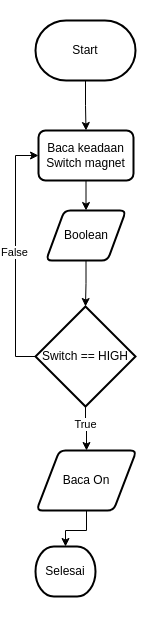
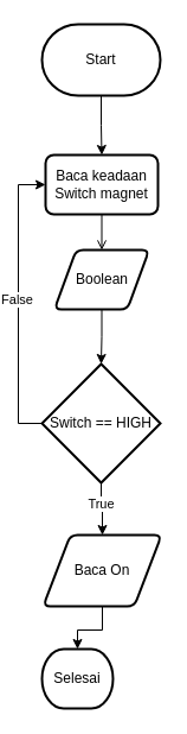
  <mxCell id="0" />
  <mxCell id="1" parent="0" />
  <mxCell id="2" style="edgeStyle=orthogonalEdgeStyle;rounded=0;orthogonalLoop=1;jettySize=auto;html=1;exitX=0.5;exitY=1;exitDx=0;exitDy=0;exitPerimeter=0;entryX=0.5;entryY=0;entryDx=0;entryDy=0;" edge="1" parent="1" source="3" target="5"><mxGeometry relative="1" as="geometry" /></mxCell>
  <mxCell id="3" value="Start" style="strokeWidth=2;html=1;shape=mxgraph.flowchart.terminator;whiteSpace=wrap;" vertex="1" parent="1"><mxGeometry x="20" y="20" width="100" height="60" as="geometry" /></mxCell>
- <mxCell id="4" style="edgeStyle=orthogonalEdgeStyle;rounded=0;orthogonalLoop=1;jettySize=auto;html=1;exitX=0.5;exitY=1;exitDx=0;exitDy=0;entryX=0.5;entryY=0;entryDx=0;entryDy=0;" edge="1" parent="1" source="5" target="13"><mxGeometry relative="1" as="geometry" /></mxCell>
+ <mxCell id="4" style="edgeStyle=orthogonalEdgeStyle;rounded=0;orthogonalLoop=1;jettySize=auto;html=1;exitX=0.5;exitY=1;exitDx=0;exitDy=0;entryX=0.5;entryY=0;entryDx=0;entryDy=0;endArrow=open;" edge="1" parent="1" source="5" target="13"><mxGeometry relative="1" as="geometry" /></mxCell>
  <mxCell id="5" value="Baca keadaan Switch magnet" style="rounded=1;whiteSpace=wrap;html=1;absoluteArcSize=1;arcSize=14;strokeWidth=2;" vertex="1" parent="1"><mxGeometry x="23" y="130" width="95" height="50" as="geometry" /></mxCell>
  <mxCell id="6" style="edgeStyle=orthogonalEdgeStyle;rounded=0;orthogonalLoop=1;jettySize=auto;html=1;exitX=0;exitY=0.5;exitDx=0;exitDy=0;exitPerimeter=0;entryX=0;entryY=0.5;entryDx=0;entryDy=0;" edge="1" parent="1" source="10" target="5"><mxGeometry relative="1" as="geometry" /></mxCell>
  <mxCell id="7" value="False" style="edgeLabel;html=1;align=center;verticalAlign=middle;resizable=0;points=[];" vertex="1" connectable="0" parent="6"><mxGeometry x="0.022" y="2" relative="1" as="geometry"><mxPoint as="offset" /></mxGeometry></mxCell>
  <mxCell id="8" style="edgeStyle=orthogonalEdgeStyle;rounded=0;orthogonalLoop=1;jettySize=auto;html=1;exitX=0.5;exitY=1;exitDx=0;exitDy=0;exitPerimeter=0;entryX=0.5;entryY=0;entryDx=0;entryDy=0;" edge="1" parent="1" source="10" target="15"><mxGeometry relative="1" as="geometry"><mxPoint x="245" y="370" as="targetPoint" /></mxGeometry></mxCell>
  <mxCell id="9" value="True" style="edgeLabel;html=1;align=center;verticalAlign=middle;resizable=0;points=[];" vertex="1" connectable="0" parent="8"><mxGeometry x="-0.239" y="-1" relative="1" as="geometry"><mxPoint as="offset" /></mxGeometry></mxCell>
  <mxCell id="10" value="Switch == HIGH" style="strokeWidth=2;html=1;shape=mxgraph.flowchart.decision;whiteSpace=wrap;" vertex="1" parent="1"><mxGeometry x="20" y="306" width="100" height="100" as="geometry" /></mxCell>
  <mxCell id="11" value="Selesai" style="strokeWidth=2;html=1;shape=mxgraph.flowchart.terminator;whiteSpace=wrap;" vertex="1" parent="1"><mxGeometry x="20" y="546" width="60" height="50" as="geometry" /></mxCell>
  <mxCell id="12" style="edgeStyle=orthogonalEdgeStyle;rounded=0;orthogonalLoop=1;jettySize=auto;html=1;entryX=0.5;entryY=0;entryDx=0;entryDy=0;entryPerimeter=0;exitX=0.5;exitY=1;exitDx=0;exitDy=0;" edge="1" parent="1" source="15" target="11"><mxGeometry relative="1" as="geometry"><mxPoint x="245" y="540" as="sourcePoint" /></mxGeometry></mxCell>
  <mxCell id="13" value="Boolean" style="shape=parallelogram;html=1;strokeWidth=2;perimeter=parallelogramPerimeter;whiteSpace=wrap;rounded=1;arcSize=12;size=0.23;" vertex="1" parent="1"><mxGeometry x="30.5" y="210" width="80" height="50" as="geometry" /></mxCell>
  <mxCell id="14" style="edgeStyle=orthogonalEdgeStyle;rounded=0;orthogonalLoop=1;jettySize=auto;html=1;exitX=0.5;exitY=1;exitDx=0;exitDy=0;entryX=0.5;entryY=0;entryDx=0;entryDy=0;entryPerimeter=0;" edge="1" parent="1" source="13" target="10"><mxGeometry relative="1" as="geometry" /></mxCell>
  <mxCell id="15" value="Baca On" style="shape=parallelogram;html=1;strokeWidth=2;perimeter=parallelogramPerimeter;whiteSpace=wrap;rounded=1;arcSize=12;size=0.23;" vertex="1" parent="1"><mxGeometry x="21" y="450" width="100" height="60" as="geometry" /></mxCell>
